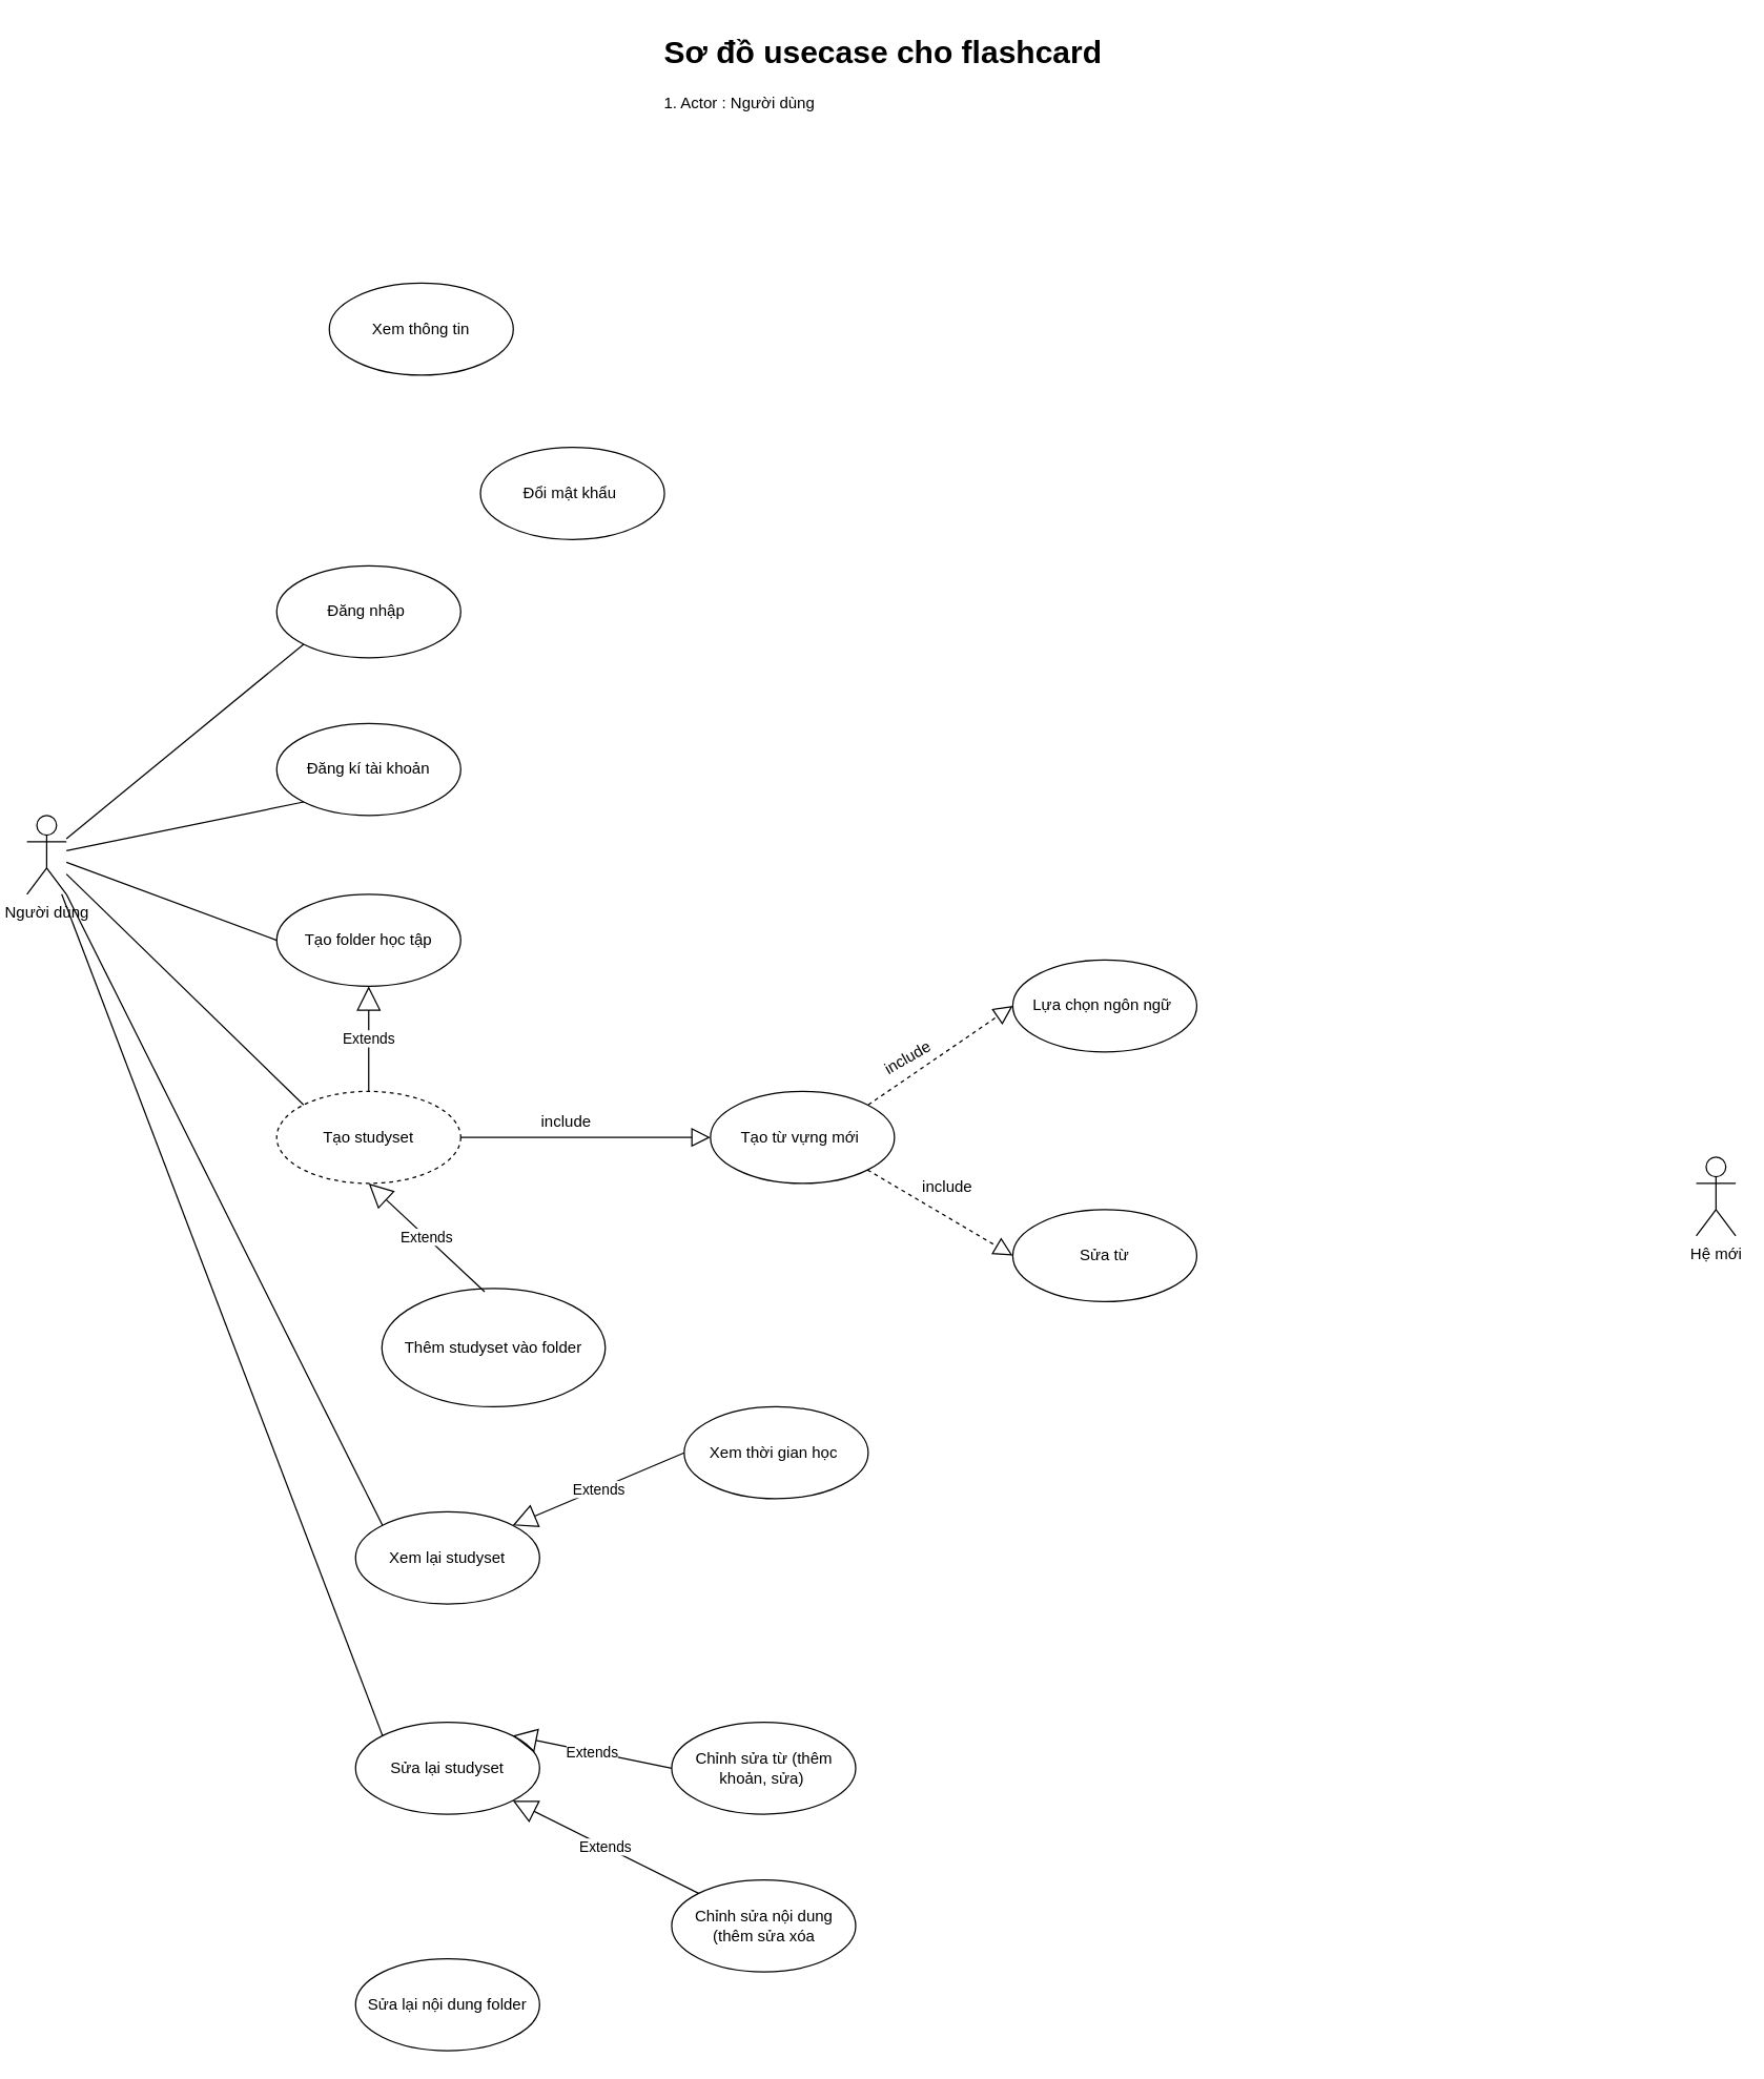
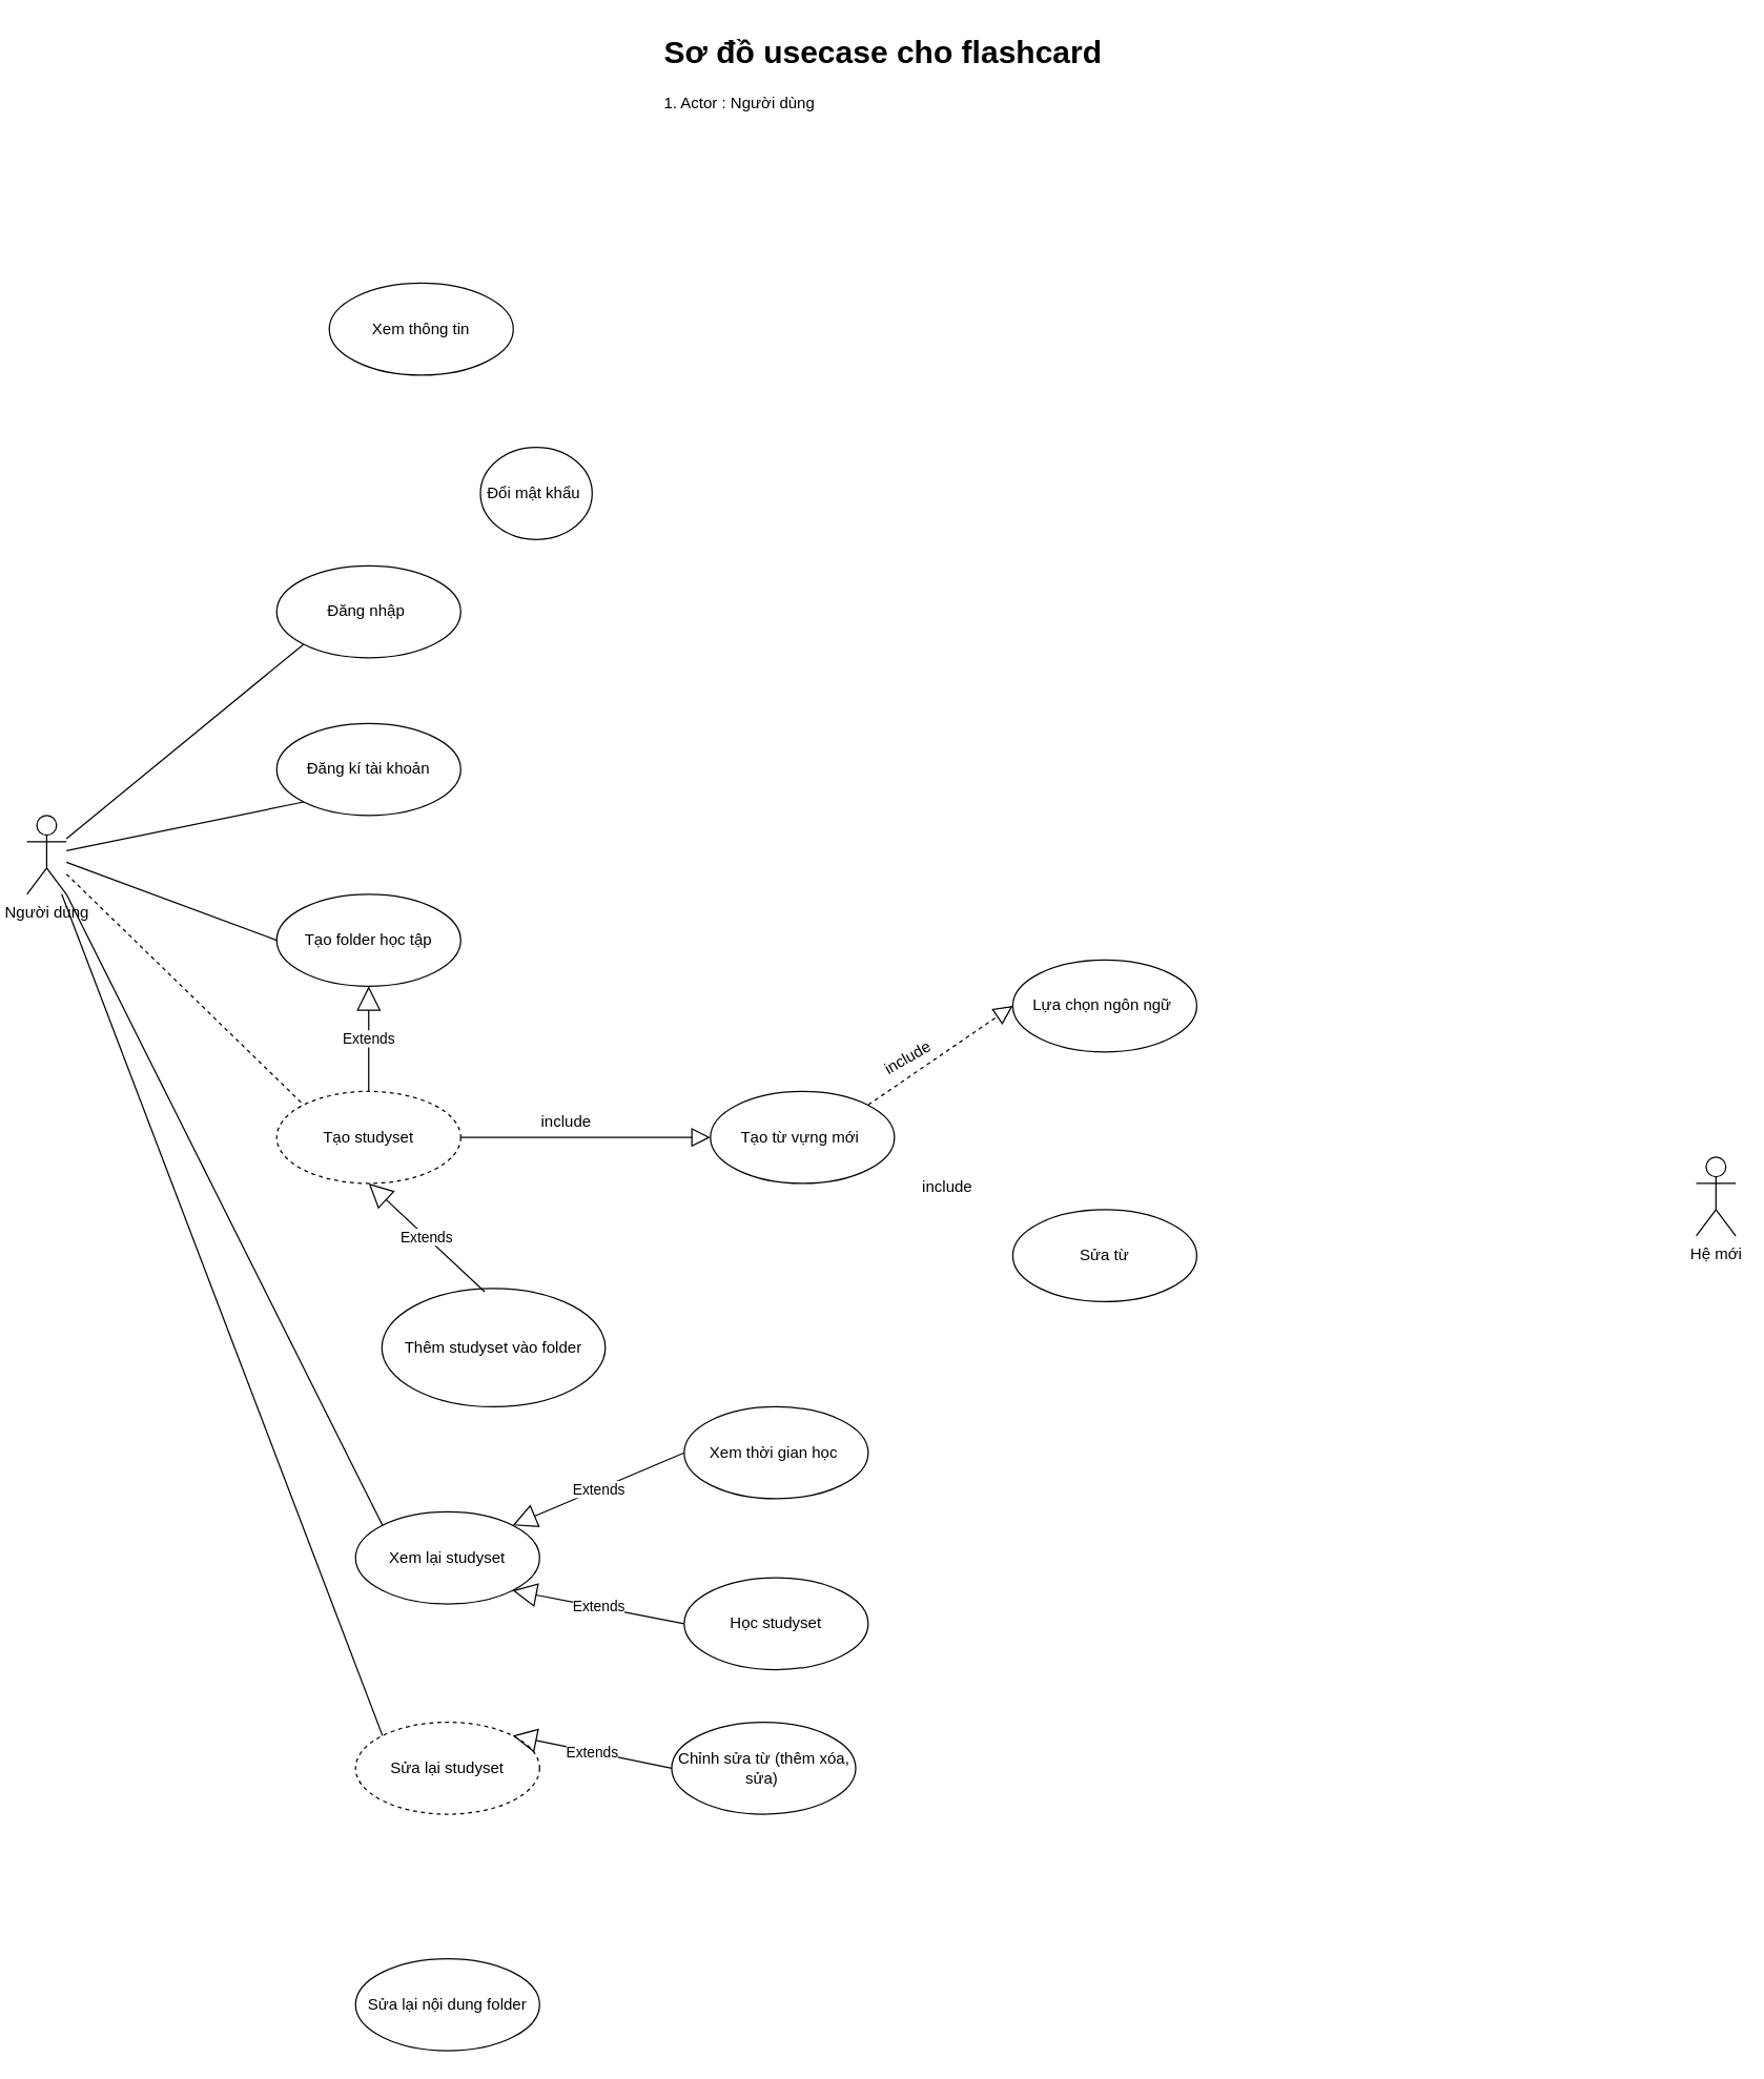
  <mxCell id="0" />
  <mxCell id="1" parent="0" />
  <mxCell id="2" value="&lt;h1&gt;Sơ đồ usecase cho flashcard&amp;nbsp;&lt;/h1&gt;&lt;div&gt;1. Actor : Người dùng&amp;nbsp;&lt;/div&gt;" style="text;html=1;spacing=5;spacingTop=-20;whiteSpace=wrap;overflow=hidden;rounded=0;" parent="1" vertex="1"><mxGeometry x="500" y="20" width="530" height="100" as="geometry" /></mxCell>
  <mxCell id="3" value="Người dùng" style="shape=umlActor;verticalLabelPosition=bottom;verticalAlign=top;html=1;outlineConnect=0;" vertex="1" parent="1"><mxGeometry x="20" y="620" width="30" height="60" as="geometry" /></mxCell>
  <mxCell id="4" value="Đăng nhập&amp;nbsp;" style="ellipse;whiteSpace=wrap;html=1;" vertex="1" parent="1"><mxGeometry x="210" y="430" width="140" height="70" as="geometry" /></mxCell>
  <mxCell id="5" value="Đăng kí tài khoản" style="ellipse;whiteSpace=wrap;html=1;" vertex="1" parent="1"><mxGeometry x="210" y="550" width="140" height="70" as="geometry" /></mxCell>
- <mxCell id="6" value="Đổi mật khẩu&amp;nbsp;" style="ellipse;whiteSpace=wrap;html=1;" vertex="1" parent="1"><mxGeometry x="365" y="340" width="140" height="70" as="geometry" /></mxCell>
+ <mxCell id="6" value="Đổi mật khẩu&amp;nbsp;" style="ellipse;whiteSpace=wrap;html=1;" vertex="1" parent="1"><mxGeometry x="365" y="340" width="85" height="70" as="geometry" /></mxCell>
  <mxCell id="7" value="Tạo folder học tập" style="ellipse;whiteSpace=wrap;html=1;" vertex="1" parent="1"><mxGeometry x="210" y="680" width="140" height="70" as="geometry" /></mxCell>
  <mxCell id="8" value="Tạo studyset" style="ellipse;whiteSpace=wrap;html=1;dashed=1;" vertex="1" parent="1"><mxGeometry x="210" y="830" width="140" height="70" as="geometry" /></mxCell>
  <mxCell id="9" value="Extends" style="endArrow=block;endSize=16;endFill=0;html=1;rounded=0;exitX=0.5;exitY=0;exitDx=0;exitDy=0;entryX=0.5;entryY=1;entryDx=0;entryDy=0;" edge="1" parent="1" source="8" target="7"><mxGeometry width="160" relative="1" as="geometry"><mxPoint x="280" y="760" as="sourcePoint" /><mxPoint x="290" y="760" as="targetPoint" /></mxGeometry></mxCell>
  <mxCell id="10" value="Tạo từ vựng mới&amp;nbsp;" style="ellipse;whiteSpace=wrap;html=1;" vertex="1" parent="1"><mxGeometry x="540" y="830" width="140" height="70" as="geometry" /></mxCell>
  <mxCell id="11" value="" style="endArrow=block;dashed=0;endFill=0;endSize=12;html=1;rounded=0;entryX=0;entryY=0.5;entryDx=0;entryDy=0;" edge="1" parent="1" source="8" target="10"><mxGeometry width="160" relative="1" as="geometry"><mxPoint x="350" y="865" as="sourcePoint" /><mxPoint x="510" y="865" as="targetPoint" /></mxGeometry></mxCell>
  <mxCell id="12" value="include" style="text;html=1;align=center;verticalAlign=middle;resizable=0;points=[];autosize=1;strokeColor=none;fillColor=none;" vertex="1" parent="1"><mxGeometry x="400" y="838" width="60" height="30" as="geometry" /></mxCell>
  <mxCell id="13" value="" style="endArrow=none;html=1;rounded=0;entryX=0;entryY=1;entryDx=0;entryDy=0;" edge="1" parent="1" source="3" target="4"><mxGeometry width="50" height="50" relative="1" as="geometry"><mxPoint x="370" y="720" as="sourcePoint" /><mxPoint x="420" y="670" as="targetPoint" /></mxGeometry></mxCell>
  <mxCell id="14" value="" style="endArrow=none;html=1;rounded=0;entryX=0;entryY=1;entryDx=0;entryDy=0;" edge="1" parent="1" source="3" target="5"><mxGeometry width="50" height="50" relative="1" as="geometry"><mxPoint x="370" y="720" as="sourcePoint" /><mxPoint x="420" y="670" as="targetPoint" /></mxGeometry></mxCell>
  <mxCell id="15" value="" style="endArrow=none;html=1;rounded=0;entryX=0;entryY=0.5;entryDx=0;entryDy=0;" edge="1" parent="1" source="3" target="7"><mxGeometry width="50" height="50" relative="1" as="geometry"><mxPoint x="370" y="720" as="sourcePoint" /><mxPoint x="420" y="670" as="targetPoint" /></mxGeometry></mxCell>
  <mxCell id="16" value="Thêm studyset vào folder" style="ellipse;whiteSpace=wrap;html=1;" vertex="1" parent="1"><mxGeometry x="290" y="980" width="170" height="90" as="geometry" /></mxCell>
  <mxCell id="17" value="Extends" style="endArrow=block;endSize=16;endFill=0;html=1;rounded=0;exitX=0.46;exitY=0.027;exitDx=0;exitDy=0;entryX=0.5;entryY=1;entryDx=0;entryDy=0;exitPerimeter=0;" edge="1" parent="1" source="16" target="8"><mxGeometry width="160" relative="1" as="geometry"><mxPoint x="284.5" y="990" as="sourcePoint" /><mxPoint x="284.5" y="910" as="targetPoint" /></mxGeometry></mxCell>
  <mxCell id="18" value="Xem lại studyset" style="ellipse;whiteSpace=wrap;html=1;" vertex="1" parent="1"><mxGeometry x="270" y="1150" width="140" height="70" as="geometry" /></mxCell>
  <mxCell id="19" value="" style="endArrow=none;html=1;rounded=0;entryX=0;entryY=0;entryDx=0;entryDy=0;" edge="1" parent="1" source="3" target="18"><mxGeometry width="50" height="50" relative="1" as="geometry"><mxPoint x="370" y="1020" as="sourcePoint" /><mxPoint x="420" y="970" as="targetPoint" /></mxGeometry></mxCell>
- <mxCell id="20" value="Sửa lại studyset" style="ellipse;whiteSpace=wrap;html=1;" vertex="1" parent="1"><mxGeometry x="270" y="1310" width="140" height="70" as="geometry" /></mxCell>
+ <mxCell id="20" value="Sửa lại studyset" style="ellipse;whiteSpace=wrap;html=1;dashed=1;" vertex="1" parent="1"><mxGeometry x="270" y="1310" width="140" height="70" as="geometry" /></mxCell>
  <mxCell id="21" value="" style="endArrow=none;html=1;rounded=0;entryX=0;entryY=0;entryDx=0;entryDy=0;" edge="1" parent="1" source="3" target="20"><mxGeometry width="50" height="50" relative="1" as="geometry"><mxPoint x="500" y="930" as="sourcePoint" /><mxPoint x="550" y="880" as="targetPoint" /></mxGeometry></mxCell>
  <mxCell id="22" value="Sửa lại nội dung folder" style="ellipse;whiteSpace=wrap;html=1;" vertex="1" parent="1"><mxGeometry x="270" y="1490" width="140" height="70" as="geometry" /></mxCell>
  <mxCell id="23" value="Hệ mới" style="shape=umlActor;verticalLabelPosition=bottom;verticalAlign=top;html=1;" vertex="1" parent="1"><mxGeometry x="1290" y="880" width="30" height="60" as="geometry" /></mxCell>
- <mxCell id="24" value="" style="endArrow=none;html=1;rounded=0;entryX=0;entryY=0;entryDx=0;entryDy=0;" edge="1" parent="1" source="3" target="8"><mxGeometry width="50" height="50" relative="1" as="geometry"><mxPoint x="800" y="910" as="sourcePoint" /><mxPoint x="850" y="860" as="targetPoint" /></mxGeometry></mxCell>
- <mxCell id="25" value="Chỉnh sửa từ (thêm khoản, sửa)&amp;nbsp;" style="ellipse;whiteSpace=wrap;html=1;" vertex="1" parent="1"><mxGeometry x="510.5" y="1310" width="140" height="70" as="geometry" /></mxCell>
- <mxCell id="26" value="Chỉnh sửa nội dung (thêm sửa xóa" style="ellipse;whiteSpace=wrap;html=1;" vertex="1" parent="1"><mxGeometry x="510.5" y="1430" width="140" height="70" as="geometry" /></mxCell>
+ <mxCell id="24" value="" style="endArrow=none;html=1;rounded=0;entryX=0;entryY=0;entryDx=0;entryDy=0;dashed=1;" edge="1" parent="1" source="3" target="8"><mxGeometry width="50" height="50" relative="1" as="geometry"><mxPoint x="800" y="910" as="sourcePoint" /><mxPoint x="850" y="860" as="targetPoint" /></mxGeometry></mxCell>
+ <mxCell id="25" value="Chỉnh sửa từ (thêm xóa, sửa)&amp;nbsp;" style="ellipse;whiteSpace=wrap;html=1;" vertex="1" parent="1"><mxGeometry x="510.5" y="1310" width="140" height="70" as="geometry" /></mxCell>
  <mxCell id="27" value="Extends" style="endArrow=block;endSize=16;endFill=0;html=1;rounded=0;exitX=0;exitY=0.5;exitDx=0;exitDy=0;entryX=1;entryY=0;entryDx=0;entryDy=0;" edge="1" parent="1" source="25" target="20"><mxGeometry width="160" relative="1" as="geometry"><mxPoint x="430.5" y="1280" as="sourcePoint" /><mxPoint x="399.997" y="1360.251" as="targetPoint" /></mxGeometry></mxCell>
- <mxCell id="28" value="Extends" style="endArrow=block;endSize=16;endFill=0;html=1;rounded=0;exitX=0;exitY=0;exitDx=0;exitDy=0;" edge="1" parent="1" source="26" target="20"><mxGeometry width="160" relative="1" as="geometry"><mxPoint x="460.5" y="1420" as="sourcePoint" /><mxPoint x="399.997" y="1409.749" as="targetPoint" /></mxGeometry></mxCell>
  <mxCell id="29" value="Xem thời gian học&amp;nbsp;" style="ellipse;whiteSpace=wrap;html=1;" vertex="1" parent="1"><mxGeometry x="520" y="1070" width="140" height="70" as="geometry" /></mxCell>
  <mxCell id="30" value="Extends" style="endArrow=block;endSize=16;endFill=0;html=1;rounded=0;exitX=0;exitY=0.5;exitDx=0;exitDy=0;entryX=1;entryY=0;entryDx=0;entryDy=0;" edge="1" parent="1" source="29" target="18"><mxGeometry width="160" relative="1" as="geometry"><mxPoint x="420" y="1110" as="sourcePoint" /><mxPoint x="332" y="1028" as="targetPoint" /></mxGeometry></mxCell>
+ <mxCell id="31" value="Học studyset" style="ellipse;whiteSpace=wrap;html=1;" vertex="1" parent="1"><mxGeometry x="520" y="1200" width="140" height="70" as="geometry" /></mxCell>
+ <mxCell id="32" value="Extends" style="endArrow=block;endSize=16;endFill=0;html=1;rounded=0;exitX=0;exitY=0.5;exitDx=0;exitDy=0;entryX=1;entryY=1;entryDx=0;entryDy=0;" edge="1" parent="1" source="31" target="18"><mxGeometry width="160" relative="1" as="geometry"><mxPoint x="460" y="1180" as="sourcePoint" /><mxPoint x="329" y="1235" as="targetPoint" /></mxGeometry></mxCell>
  <mxCell id="33" value="Lựa chọn ngôn ngữ&amp;nbsp;" style="ellipse;whiteSpace=wrap;html=1;" vertex="1" parent="1"><mxGeometry x="770" y="730" width="140" height="70" as="geometry" /></mxCell>
  <mxCell id="34" value="Sửa từ" style="ellipse;whiteSpace=wrap;html=1;" vertex="1" parent="1"><mxGeometry x="770" y="920" width="140" height="70" as="geometry" /></mxCell>
  <mxCell id="35" value="" style="endArrow=block;dashed=1;endFill=0;endSize=12;html=1;rounded=0;entryX=0;entryY=0.5;entryDx=0;entryDy=0;exitX=1;exitY=0;exitDx=0;exitDy=0;" edge="1" parent="1" target="33"><mxGeometry width="160" relative="1" as="geometry"><mxPoint x="659.997" y="840.251" as="sourcePoint" /><mxPoint x="750.5" y="795" as="targetPoint" /></mxGeometry></mxCell>
  <mxCell id="36" value="include" style="text;html=1;align=center;verticalAlign=middle;resizable=0;points=[];autosize=1;strokeColor=none;fillColor=none;rotation=-30;" vertex="1" parent="1"><mxGeometry x="660" y="790" width="60" height="30" as="geometry" /></mxCell>
- <mxCell id="37" value="" style="endArrow=block;dashed=1;endFill=0;endSize=12;html=1;rounded=0;exitX=1;exitY=1;exitDx=0;exitDy=0;entryX=0;entryY=0.5;entryDx=0;entryDy=0;" edge="1" parent="1" source="10" target="34"><mxGeometry width="160" relative="1" as="geometry"><mxPoint x="750" y="1020" as="sourcePoint" /><mxPoint x="910" y="1020" as="targetPoint" /></mxGeometry></mxCell>
  <mxCell id="38" value="include" style="text;html=1;align=center;verticalAlign=middle;resizable=0;points=[];autosize=1;strokeColor=none;fillColor=none;" vertex="1" parent="1"><mxGeometry x="690" y="888" width="60" height="30" as="geometry" /></mxCell>
  <mxCell id="39" value="Xem thông tin" style="ellipse;whiteSpace=wrap;html=1;" vertex="1" parent="1"><mxGeometry x="250" y="215" width="140" height="70" as="geometry" /></mxCell>
